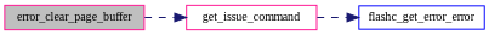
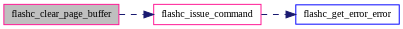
  digraph {
    fontname="Liberation Serif"
    rankdir=LR
    node [color=deeppink fillcolor=white fontname="Liberation Serif" fontsize=10 shape=record style=filled]
    edge [color=midnightblue fontname="Liberation Serif" fontsize=10 labelfontname=FreeSans labelfontsize=10 style=dashed]
-   n1 [fillcolor=grey75 fontcolor=black height=0.2 label=error_clear_page_buffer width=0.4]
-   n2 [height=0.2 label=get_issue_command width=0.4]
+   n1 [fillcolor=grey75 fontcolor=black height=0.2 label=flashc_clear_page_buffer width=0.4]
+   n2 [height=0.2 label=flashc_issue_command width=0.4]
    n3 [color=blue height=0.2 label=flashc_get_error_error width=0.4]
    n1 -> n2
    n2 -> n3
  }
